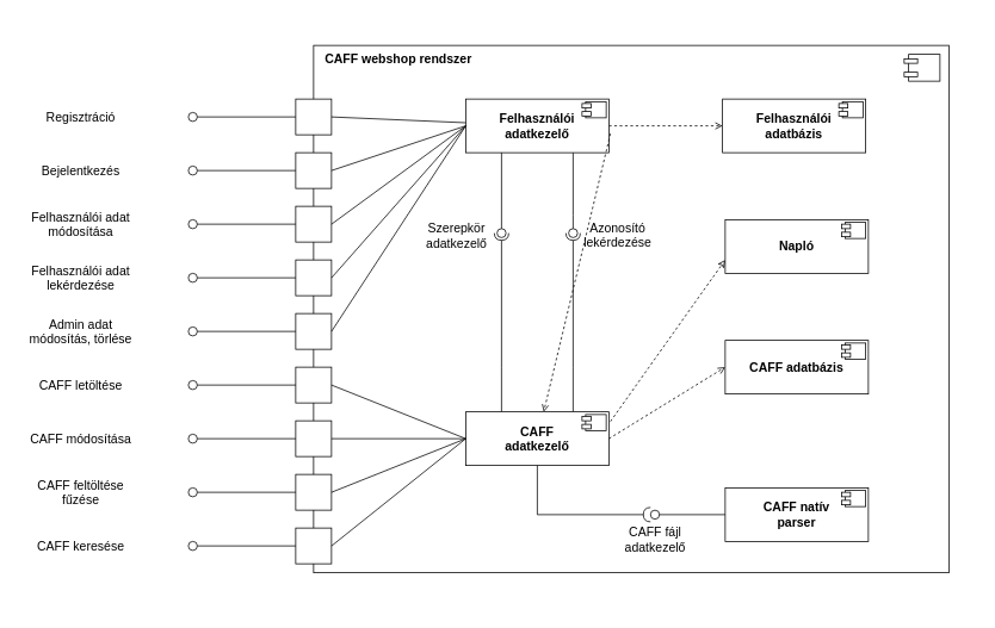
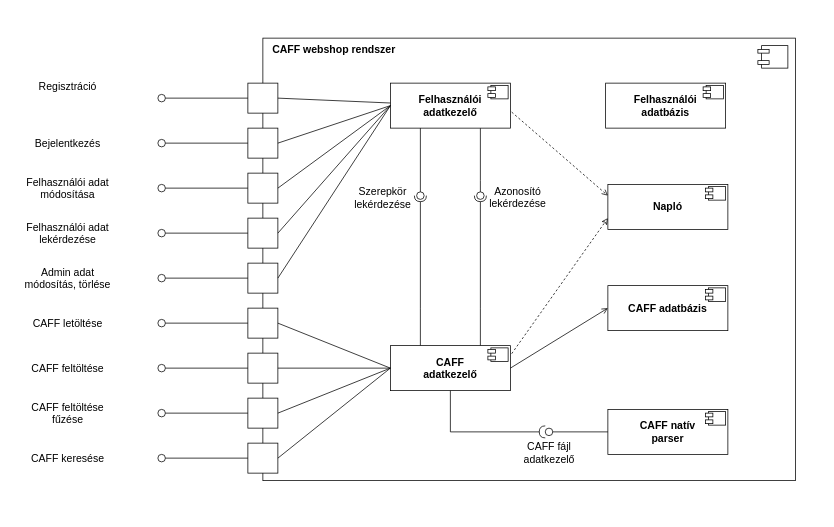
  <mxCell id="0" />
  <mxCell id="1" parent="0" />
  <mxCell id="2" value="" style="rounded=0;whiteSpace=wrap;html=1;fontSize=14;strokeColor=none;" vertex="1" parent="1"><mxGeometry x="20" y="20" width="1070" height="660" as="geometry" /></mxCell>
  <mxCell id="3" value="" style="rounded=0;whiteSpace=wrap;html=1;" vertex="1" parent="1"><mxGeometry x="350" y="50" width="710" height="590" as="geometry" /></mxCell>
  <mxCell id="4" value="&lt;b&gt;&lt;font style=&quot;font-size: 14px;&quot;&gt;CAFF webshop rendszer&lt;/font&gt;&lt;/b&gt;" style="text;html=1;strokeColor=none;fillColor=none;align=center;verticalAlign=middle;whiteSpace=wrap;rounded=0;" vertex="1" parent="1"><mxGeometry x="350" y="50" width="190" height="30" as="geometry" /></mxCell>
  <mxCell id="5" value="" style="whiteSpace=wrap;html=1;aspect=fixed;fontSize=14;" vertex="1" parent="1"><mxGeometry x="330" y="110" width="40" height="40" as="geometry" /></mxCell>
  <mxCell id="6" value="" style="ellipse;whiteSpace=wrap;html=1;aspect=fixed;fontSize=14;" vertex="1" parent="1"><mxGeometry x="210" y="125" width="10" height="10" as="geometry" /></mxCell>
  <mxCell id="7" value="" style="endArrow=none;html=1;rounded=0;fontSize=14;entryX=0;entryY=0.5;entryDx=0;entryDy=0;exitX=1;exitY=0.5;exitDx=0;exitDy=0;" edge="1" parent="1" source="6" target="5"><mxGeometry width="50" height="50" relative="1" as="geometry"><mxPoint x="250" y="450" as="sourcePoint" /><mxPoint x="300" y="400" as="targetPoint" /></mxGeometry></mxCell>
  <mxCell id="8" value="" style="whiteSpace=wrap;html=1;aspect=fixed;fontSize=14;" vertex="1" parent="1"><mxGeometry x="330" y="170" width="40" height="40" as="geometry" /></mxCell>
  <mxCell id="9" value="" style="ellipse;whiteSpace=wrap;html=1;aspect=fixed;fontSize=14;" vertex="1" parent="1"><mxGeometry x="210" y="185" width="10" height="10" as="geometry" /></mxCell>
  <mxCell id="10" value="" style="endArrow=none;html=1;rounded=0;fontSize=14;entryX=0;entryY=0.5;entryDx=0;entryDy=0;exitX=1;exitY=0.5;exitDx=0;exitDy=0;" edge="1" parent="1" source="9" target="8"><mxGeometry width="50" height="50" relative="1" as="geometry"><mxPoint x="250" y="510" as="sourcePoint" /><mxPoint x="300" y="460" as="targetPoint" /></mxGeometry></mxCell>
  <mxCell id="11" value="" style="whiteSpace=wrap;html=1;aspect=fixed;fontSize=14;" vertex="1" parent="1"><mxGeometry x="330" y="230" width="40" height="40" as="geometry" /></mxCell>
  <mxCell id="12" value="" style="ellipse;whiteSpace=wrap;html=1;aspect=fixed;fontSize=14;" vertex="1" parent="1"><mxGeometry x="210" y="245" width="10" height="10" as="geometry" /></mxCell>
  <mxCell id="13" value="" style="endArrow=none;html=1;rounded=0;fontSize=14;entryX=0;entryY=0.5;entryDx=0;entryDy=0;exitX=1;exitY=0.5;exitDx=0;exitDy=0;" edge="1" parent="1" source="12" target="11"><mxGeometry width="50" height="50" relative="1" as="geometry"><mxPoint x="250" y="570" as="sourcePoint" /><mxPoint x="300" y="520" as="targetPoint" /></mxGeometry></mxCell>
  <mxCell id="14" value="" style="whiteSpace=wrap;html=1;aspect=fixed;fontSize=14;" vertex="1" parent="1"><mxGeometry x="330" y="290" width="40" height="40" as="geometry" /></mxCell>
  <mxCell id="15" value="" style="ellipse;whiteSpace=wrap;html=1;aspect=fixed;fontSize=14;" vertex="1" parent="1"><mxGeometry x="210" y="305" width="10" height="10" as="geometry" /></mxCell>
  <mxCell id="16" value="" style="endArrow=none;html=1;rounded=0;fontSize=14;entryX=0;entryY=0.5;entryDx=0;entryDy=0;exitX=1;exitY=0.5;exitDx=0;exitDy=0;" edge="1" parent="1" source="15" target="14"><mxGeometry width="50" height="50" relative="1" as="geometry"><mxPoint x="250" y="630" as="sourcePoint" /><mxPoint x="300" y="580" as="targetPoint" /></mxGeometry></mxCell>
  <mxCell id="17" value="" style="whiteSpace=wrap;html=1;aspect=fixed;fontSize=14;" vertex="1" parent="1"><mxGeometry x="330" y="350" width="40" height="40" as="geometry" /></mxCell>
  <mxCell id="18" value="" style="ellipse;whiteSpace=wrap;html=1;aspect=fixed;fontSize=14;" vertex="1" parent="1"><mxGeometry x="210" y="365" width="10" height="10" as="geometry" /></mxCell>
  <mxCell id="19" value="" style="endArrow=none;html=1;rounded=0;fontSize=14;entryX=0;entryY=0.5;entryDx=0;entryDy=0;exitX=1;exitY=0.5;exitDx=0;exitDy=0;" edge="1" parent="1" source="18" target="17"><mxGeometry width="50" height="50" relative="1" as="geometry"><mxPoint x="250" y="690" as="sourcePoint" /><mxPoint x="300" y="640" as="targetPoint" /></mxGeometry></mxCell>
  <mxCell id="20" value="" style="whiteSpace=wrap;html=1;aspect=fixed;fontSize=14;" vertex="1" parent="1"><mxGeometry x="330" y="410" width="40" height="40" as="geometry" /></mxCell>
  <mxCell id="21" value="" style="ellipse;whiteSpace=wrap;html=1;aspect=fixed;fontSize=14;" vertex="1" parent="1"><mxGeometry x="210" y="425" width="10" height="10" as="geometry" /></mxCell>
  <mxCell id="22" value="" style="endArrow=none;html=1;rounded=0;fontSize=14;entryX=0;entryY=0.5;entryDx=0;entryDy=0;exitX=1;exitY=0.5;exitDx=0;exitDy=0;" edge="1" parent="1" source="21" target="20"><mxGeometry width="50" height="50" relative="1" as="geometry"><mxPoint x="250" y="750" as="sourcePoint" /><mxPoint x="300" y="700" as="targetPoint" /></mxGeometry></mxCell>
  <mxCell id="23" value="" style="whiteSpace=wrap;html=1;aspect=fixed;fontSize=14;" vertex="1" parent="1"><mxGeometry x="330" y="470" width="40" height="40" as="geometry" /></mxCell>
  <mxCell id="24" value="" style="ellipse;whiteSpace=wrap;html=1;aspect=fixed;fontSize=14;" vertex="1" parent="1"><mxGeometry x="210" y="485" width="10" height="10" as="geometry" /></mxCell>
  <mxCell id="25" value="" style="endArrow=none;html=1;rounded=0;fontSize=14;entryX=0;entryY=0.5;entryDx=0;entryDy=0;exitX=1;exitY=0.5;exitDx=0;exitDy=0;" edge="1" parent="1" source="24" target="23"><mxGeometry width="50" height="50" relative="1" as="geometry"><mxPoint x="250" y="810" as="sourcePoint" /><mxPoint x="300" y="760" as="targetPoint" /></mxGeometry></mxCell>
  <mxCell id="26" value="" style="whiteSpace=wrap;html=1;aspect=fixed;fontSize=14;" vertex="1" parent="1"><mxGeometry x="330" y="530" width="40" height="40" as="geometry" /></mxCell>
  <mxCell id="27" value="" style="ellipse;whiteSpace=wrap;html=1;aspect=fixed;fontSize=14;" vertex="1" parent="1"><mxGeometry x="210" y="545" width="10" height="10" as="geometry" /></mxCell>
  <mxCell id="28" value="" style="endArrow=none;html=1;rounded=0;fontSize=14;entryX=0;entryY=0.5;entryDx=0;entryDy=0;exitX=1;exitY=0.5;exitDx=0;exitDy=0;" edge="1" parent="1" source="27" target="26"><mxGeometry width="50" height="50" relative="1" as="geometry"><mxPoint x="250" y="870" as="sourcePoint" /><mxPoint x="300" y="820" as="targetPoint" /></mxGeometry></mxCell>
  <mxCell id="29" value="" style="whiteSpace=wrap;html=1;aspect=fixed;fontSize=14;" vertex="1" parent="1"><mxGeometry x="330" y="590" width="40" height="40" as="geometry" /></mxCell>
  <mxCell id="30" value="" style="ellipse;whiteSpace=wrap;html=1;aspect=fixed;fontSize=14;" vertex="1" parent="1"><mxGeometry x="210" y="605" width="10" height="10" as="geometry" /></mxCell>
  <mxCell id="31" value="" style="endArrow=none;html=1;rounded=0;fontSize=14;entryX=0;entryY=0.5;entryDx=0;entryDy=0;exitX=1;exitY=0.5;exitDx=0;exitDy=0;" edge="1" parent="1" source="30" target="29"><mxGeometry width="50" height="50" relative="1" as="geometry"><mxPoint x="250" y="930" as="sourcePoint" /><mxPoint x="300" y="880" as="targetPoint" /></mxGeometry></mxCell>
- <mxCell id="32" value="Regisztráció" style="text;html=1;strokeColor=none;fillColor=none;align=center;verticalAlign=middle;whiteSpace=wrap;rounded=0;fontSize=14;" vertex="1" parent="1"><mxGeometry x="60" y="115" width="60" height="30" as="geometry" /></mxCell>
+ <mxCell id="32" value="Regisztráció" style="text;html=1;strokeColor=none;fillColor=none;align=center;verticalAlign=middle;whiteSpace=wrap;rounded=0;fontSize=14;" vertex="1" parent="1"><mxGeometry x="60" y="100" width="60" height="30" as="geometry" /></mxCell>
  <mxCell id="33" value="Bejelentkezés" style="text;html=1;strokeColor=none;fillColor=none;align=center;verticalAlign=middle;whiteSpace=wrap;rounded=0;fontSize=14;" vertex="1" parent="1"><mxGeometry x="60" y="175" width="60" height="30" as="geometry" /></mxCell>
  <mxCell id="34" value="Felhasználói adat módosítása" style="text;html=1;strokeColor=none;fillColor=none;align=center;verticalAlign=middle;whiteSpace=wrap;rounded=0;fontSize=14;" vertex="1" parent="1"><mxGeometry x="30" y="227.5" width="120" height="45" as="geometry" /></mxCell>
  <mxCell id="35" value="Felhasználói adat lekérdezése" style="text;html=1;strokeColor=none;fillColor=none;align=center;verticalAlign=middle;whiteSpace=wrap;rounded=0;fontSize=14;" vertex="1" parent="1"><mxGeometry x="30" y="287.5" width="120" height="45" as="geometry" /></mxCell>
  <mxCell id="36" value="Admin adat módosítás, törlése" style="text;html=1;strokeColor=none;fillColor=none;align=center;verticalAlign=middle;whiteSpace=wrap;rounded=0;fontSize=14;" vertex="1" parent="1"><mxGeometry x="30" y="347.5" width="120" height="45" as="geometry" /></mxCell>
  <mxCell id="37" value="CAFF letöltése" style="text;html=1;strokeColor=none;fillColor=none;align=center;verticalAlign=middle;whiteSpace=wrap;rounded=0;fontSize=14;" vertex="1" parent="1"><mxGeometry x="30" y="407.5" width="120" height="45" as="geometry" /></mxCell>
- <mxCell id="38" value="CAFF módosítása" style="text;html=1;strokeColor=none;fillColor=none;align=center;verticalAlign=middle;whiteSpace=wrap;rounded=0;fontSize=14;" vertex="1" parent="1"><mxGeometry x="30" y="467.5" width="120" height="45" as="geometry" /></mxCell>
+ <mxCell id="38" value="CAFF feltöltése" style="text;html=1;strokeColor=none;fillColor=none;align=center;verticalAlign=middle;whiteSpace=wrap;rounded=0;fontSize=14;" vertex="1" parent="1"><mxGeometry x="30" y="467.5" width="120" height="45" as="geometry" /></mxCell>
  <mxCell id="39" value="CAFF feltöltése fűzése" style="text;html=1;strokeColor=none;fillColor=none;align=center;verticalAlign=middle;whiteSpace=wrap;rounded=0;fontSize=14;" vertex="1" parent="1"><mxGeometry x="30" y="527.5" width="120" height="45" as="geometry" /></mxCell>
  <mxCell id="40" value="CAFF keresése" style="text;html=1;strokeColor=none;fillColor=none;align=center;verticalAlign=middle;whiteSpace=wrap;rounded=0;fontSize=14;" vertex="1" parent="1"><mxGeometry x="30" y="587.5" width="120" height="45" as="geometry" /></mxCell>
  <mxCell id="41" value="" style="rounded=0;whiteSpace=wrap;html=1;fontSize=14;" vertex="1" parent="1"><mxGeometry x="1015" y="60" width="35" height="30" as="geometry" /></mxCell>
  <mxCell id="42" value="" style="rounded=0;whiteSpace=wrap;html=1;fontSize=14;" vertex="1" parent="1"><mxGeometry x="1010" y="65" width="15" height="5" as="geometry" /></mxCell>
  <mxCell id="43" value="" style="rounded=0;whiteSpace=wrap;html=1;fontSize=14;" vertex="1" parent="1"><mxGeometry x="1010" y="80" width="15" height="5" as="geometry" /></mxCell>
- <mxCell id="44" style="edgeStyle=orthogonalEdgeStyle;rounded=0;orthogonalLoop=1;jettySize=auto;html=1;fontSize=14;endArrow=open;endFill=0;dashed=1;" edge="1" parent="1" source="46" target="64"><mxGeometry relative="1" as="geometry" /></mxCell>
  <mxCell id="45" style="edgeStyle=orthogonalEdgeStyle;rounded=0;orthogonalLoop=1;jettySize=auto;html=1;fontSize=14;endArrow=oval;endFill=0;endSize=10;" edge="1" parent="1" source="46"><mxGeometry relative="1" as="geometry"><mxPoint x="640" y="260" as="targetPoint" /><Array as="points"><mxPoint x="640" y="240" /><mxPoint x="640" y="240" /></Array></mxGeometry></mxCell>
  <mxCell id="46" value="&lt;div&gt;&lt;b&gt;Felhasználói&lt;/b&gt;&lt;/div&gt;&lt;div&gt;&lt;b&gt;adatkezelő&lt;/b&gt;&lt;/div&gt;" style="rounded=0;whiteSpace=wrap;html=1;fontSize=14;" vertex="1" parent="1"><mxGeometry x="520" y="110" width="160" height="60" as="geometry" /></mxCell>
  <mxCell id="47" value="" style="rounded=0;whiteSpace=wrap;html=1;fontSize=14;" vertex="1" parent="1"><mxGeometry x="654" y="113" width="23" height="18" as="geometry" /></mxCell>
  <mxCell id="48" value="" style="rounded=0;whiteSpace=wrap;html=1;fontSize=14;" vertex="1" parent="1"><mxGeometry x="650" y="115" width="10" height="5" as="geometry" /></mxCell>
  <mxCell id="49" value="" style="rounded=0;whiteSpace=wrap;html=1;fontSize=14;" vertex="1" parent="1"><mxGeometry x="650" y="124" width="10" height="5" as="geometry" /></mxCell>
  <mxCell id="50" value="&lt;b&gt;CAFF natív&lt;br&gt;parser&lt;/b&gt;" style="rounded=0;whiteSpace=wrap;html=1;fontSize=14;" vertex="1" parent="1"><mxGeometry x="810" y="545" width="160" height="60" as="geometry" /></mxCell>
  <mxCell id="51" value="" style="rounded=0;whiteSpace=wrap;html=1;fontSize=14;" vertex="1" parent="1"><mxGeometry x="944" y="548" width="23" height="18" as="geometry" /></mxCell>
  <mxCell id="52" value="" style="rounded=0;whiteSpace=wrap;html=1;fontSize=14;" vertex="1" parent="1"><mxGeometry x="940" y="550" width="10" height="5" as="geometry" /></mxCell>
  <mxCell id="53" value="" style="rounded=0;whiteSpace=wrap;html=1;fontSize=14;" vertex="1" parent="1"><mxGeometry x="940" y="559" width="10" height="5" as="geometry" /></mxCell>
  <mxCell id="54" style="edgeStyle=orthogonalEdgeStyle;rounded=0;orthogonalLoop=1;jettySize=auto;html=1;fontSize=14;endArrow=halfCircle;endFill=0;" edge="1" parent="1" source="56"><mxGeometry relative="1" as="geometry"><mxPoint x="560" y="260" as="targetPoint" /><Array as="points"><mxPoint x="560" y="410" /><mxPoint x="560" y="410" /></Array></mxGeometry></mxCell>
  <mxCell id="55" style="edgeStyle=orthogonalEdgeStyle;rounded=0;orthogonalLoop=1;jettySize=auto;html=1;fontSize=14;endArrow=halfCircle;endFill=0;" edge="1" parent="1" source="56"><mxGeometry relative="1" as="geometry"><mxPoint x="640" y="260" as="targetPoint" /><Array as="points"><mxPoint x="640" y="410" /><mxPoint x="640" y="410" /></Array></mxGeometry></mxCell>
  <mxCell id="56" value="&lt;div&gt;&lt;b&gt;CAFF&lt;br&gt;&lt;/b&gt;&lt;/div&gt;&lt;div&gt;&lt;b&gt;adatkezelő&lt;/b&gt;&lt;/div&gt;" style="rounded=0;whiteSpace=wrap;html=1;fontSize=14;" vertex="1" parent="1"><mxGeometry x="520" y="460" width="160" height="60" as="geometry" /></mxCell>
  <mxCell id="57" value="" style="rounded=0;whiteSpace=wrap;html=1;fontSize=14;" vertex="1" parent="1"><mxGeometry x="654" y="463" width="23" height="18" as="geometry" /></mxCell>
  <mxCell id="58" value="" style="rounded=0;whiteSpace=wrap;html=1;fontSize=14;" vertex="1" parent="1"><mxGeometry x="650" y="465" width="10" height="5" as="geometry" /></mxCell>
  <mxCell id="59" value="" style="rounded=0;whiteSpace=wrap;html=1;fontSize=14;" vertex="1" parent="1"><mxGeometry x="650" y="474" width="10" height="5" as="geometry" /></mxCell>
  <mxCell id="60" value="&lt;b&gt;Napló&lt;/b&gt;" style="rounded=0;whiteSpace=wrap;html=1;fontSize=14;" vertex="1" parent="1"><mxGeometry x="810" y="245" width="160" height="60" as="geometry" /></mxCell>
  <mxCell id="61" value="" style="rounded=0;whiteSpace=wrap;html=1;fontSize=14;" vertex="1" parent="1"><mxGeometry x="944" y="248" width="23" height="18" as="geometry" /></mxCell>
  <mxCell id="62" value="" style="rounded=0;whiteSpace=wrap;html=1;fontSize=14;" vertex="1" parent="1"><mxGeometry x="940" y="250" width="10" height="5" as="geometry" /></mxCell>
  <mxCell id="63" value="" style="rounded=0;whiteSpace=wrap;html=1;fontSize=14;" vertex="1" parent="1"><mxGeometry x="940" y="259" width="10" height="5" as="geometry" /></mxCell>
  <mxCell id="64" value="&lt;div&gt;&lt;b&gt;Felhasználói&lt;/b&gt;&lt;/div&gt;&lt;div&gt;&lt;b&gt;adatbázis&lt;/b&gt;&lt;/div&gt;" style="rounded=0;whiteSpace=wrap;html=1;fontSize=14;" vertex="1" parent="1"><mxGeometry x="807" y="110" width="160" height="60" as="geometry" /></mxCell>
  <mxCell id="65" value="" style="rounded=0;whiteSpace=wrap;html=1;fontSize=14;" vertex="1" parent="1"><mxGeometry x="941" y="113" width="23" height="18" as="geometry" /></mxCell>
  <mxCell id="66" value="" style="rounded=0;whiteSpace=wrap;html=1;fontSize=14;" vertex="1" parent="1"><mxGeometry x="937" y="115" width="10" height="5" as="geometry" /></mxCell>
  <mxCell id="67" value="" style="rounded=0;whiteSpace=wrap;html=1;fontSize=14;" vertex="1" parent="1"><mxGeometry x="937" y="124" width="10" height="5" as="geometry" /></mxCell>
  <mxCell id="68" value="&lt;b&gt;CAFF adatbázis&lt;br&gt;&lt;/b&gt;" style="rounded=0;whiteSpace=wrap;html=1;fontSize=14;" vertex="1" parent="1"><mxGeometry x="810" y="380" width="160" height="60" as="geometry" /></mxCell>
  <mxCell id="69" value="" style="rounded=0;whiteSpace=wrap;html=1;fontSize=14;" vertex="1" parent="1"><mxGeometry x="944" y="383" width="23" height="18" as="geometry" /></mxCell>
  <mxCell id="70" value="" style="rounded=0;whiteSpace=wrap;html=1;fontSize=14;" vertex="1" parent="1"><mxGeometry x="940" y="385" width="10" height="5" as="geometry" /></mxCell>
  <mxCell id="71" value="" style="rounded=0;whiteSpace=wrap;html=1;fontSize=14;" vertex="1" parent="1"><mxGeometry x="940" y="394" width="10" height="5" as="geometry" /></mxCell>
  <mxCell id="72" value="" style="ellipse;whiteSpace=wrap;html=1;aspect=fixed;fontSize=14;" vertex="1" parent="1"><mxGeometry x="726.5" y="570" width="10" height="10" as="geometry" /></mxCell>
  <mxCell id="73" value="" style="endArrow=none;html=1;rounded=0;fontSize=14;entryX=0;entryY=0.5;entryDx=0;entryDy=0;exitX=1;exitY=0.5;exitDx=0;exitDy=0;" edge="1" parent="1" source="72"><mxGeometry width="50" height="50" relative="1" as="geometry"><mxPoint x="733" y="575" as="sourcePoint" /><mxPoint x="810" y="575" as="targetPoint" /></mxGeometry></mxCell>
- <mxCell id="74" value="" style="endArrow=open;html=1;rounded=0;fontSize=14;exitX=1;exitY=0.5;exitDx=0;exitDy=0;entryX=0;entryY=0.5;entryDx=0;entryDy=0;dashed=1;endFill=0;" edge="1" parent="1" source="56" target="68"><mxGeometry width="50" height="50" relative="1" as="geometry"><mxPoint x="500" y="370" as="sourcePoint" /><mxPoint x="550" y="320" as="targetPoint" /></mxGeometry></mxCell>
+ <mxCell id="74" value="" style="endArrow=open;html=1;rounded=0;fontSize=14;exitX=1;exitY=0.5;exitDx=0;exitDy=0;entryX=0;entryY=0.5;entryDx=0;entryDy=0;dashed=0;endFill=0;" edge="1" parent="1" source="56" target="68"><mxGeometry width="50" height="50" relative="1" as="geometry"><mxPoint x="500" y="370" as="sourcePoint" /><mxPoint x="550" y="320" as="targetPoint" /></mxGeometry></mxCell>
  <mxCell id="75" value="" style="endArrow=halfCircle;html=1;rounded=0;fontSize=14;exitX=0.5;exitY=1;exitDx=0;exitDy=0;entryX=0;entryY=0.5;entryDx=0;entryDy=0;endFill=0;" edge="1" parent="1" source="56" target="72"><mxGeometry width="50" height="50" relative="1" as="geometry"><mxPoint x="670" y="580" as="sourcePoint" /><mxPoint x="720" y="530" as="targetPoint" /><Array as="points"><mxPoint x="600" y="575" /></Array></mxGeometry></mxCell>
- <mxCell id="76" value="" style="endArrow=open;html=1;rounded=0;dashed=1;fontSize=14;exitX=1.011;exitY=0.644;exitDx=0;exitDy=0;exitPerimeter=0;endFill=0;" edge="1" parent="1" source="46" target="56"><mxGeometry width="50" height="50" relative="1" as="geometry"><mxPoint x="600" y="390" as="sourcePoint" /><mxPoint x="650" y="340" as="targetPoint" /></mxGeometry></mxCell>
+ <mxCell id="76" value="" style="endArrow=open;html=1;rounded=0;dashed=1;fontSize=14;exitX=1.011;exitY=0.644;exitDx=0;exitDy=0;exitPerimeter=0;entryX=0;entryY=0.25;entryDx=0;entryDy=0;endFill=0;" edge="1" parent="1" source="46" target="60"><mxGeometry width="50" height="50" relative="1" as="geometry"><mxPoint x="600" y="390" as="sourcePoint" /><mxPoint x="650" y="340" as="targetPoint" /></mxGeometry></mxCell>
  <mxCell id="77" value="" style="endArrow=classic;html=1;rounded=0;dashed=1;fontSize=14;exitX=1.011;exitY=0.179;exitDx=0;exitDy=0;exitPerimeter=0;entryX=0;entryY=0.75;entryDx=0;entryDy=0;endFill=0;" edge="1" parent="1" source="56" target="60"><mxGeometry width="50" height="50" relative="1" as="geometry"><mxPoint x="600" y="390" as="sourcePoint" /><mxPoint x="650" y="340" as="targetPoint" /></mxGeometry></mxCell>
  <mxCell id="78" value="" style="endArrow=oval;html=1;rounded=0;fontSize=14;exitX=0.25;exitY=1;exitDx=0;exitDy=0;endFill=0;endSize=10;" edge="1" parent="1" source="46"><mxGeometry width="50" height="50" relative="1" as="geometry"><mxPoint x="600" y="410" as="sourcePoint" /><mxPoint x="560" y="260" as="targetPoint" /><Array as="points" /></mxGeometry></mxCell>
  <mxCell id="79" value="CAFF fájl adatkezelő" style="text;html=1;strokeColor=none;fillColor=none;align=center;verticalAlign=middle;whiteSpace=wrap;rounded=0;fontSize=14;" vertex="1" parent="1"><mxGeometry x="686.5" y="587.5" width="90" height="30" as="geometry" /></mxCell>
- <mxCell id="80" value="Szerepkör adatkezelő" style="text;html=1;strokeColor=none;fillColor=none;align=center;verticalAlign=middle;whiteSpace=wrap;rounded=0;fontSize=14;" vertex="1" parent="1"><mxGeometry x="480" y="248" width="60" height="30" as="geometry" /></mxCell>
+ <mxCell id="80" value="Szerepkör lekérdezése" style="text;html=1;strokeColor=none;fillColor=none;align=center;verticalAlign=middle;whiteSpace=wrap;rounded=0;fontSize=14;" vertex="1" parent="1"><mxGeometry x="480" y="248" width="60" height="30" as="geometry" /></mxCell>
  <mxCell id="81" value="Azonosító lekérdezése" style="text;html=1;strokeColor=none;fillColor=none;align=center;verticalAlign=middle;whiteSpace=wrap;rounded=0;fontSize=14;" vertex="1" parent="1"><mxGeometry x="660" y="246.5" width="60" height="30" as="geometry" /></mxCell>
  <mxCell id="82" value="" style="endArrow=none;html=1;rounded=0;fontSize=14;endSize=10;exitX=1;exitY=0.5;exitDx=0;exitDy=0;" edge="1" parent="1" source="5" target="46"><mxGeometry width="50" height="50" relative="1" as="geometry"><mxPoint x="650" y="470" as="sourcePoint" /><mxPoint x="700" y="420" as="targetPoint" /></mxGeometry></mxCell>
  <mxCell id="83" value="" style="endArrow=none;html=1;rounded=0;fontSize=14;endSize=10;exitX=1;exitY=0.5;exitDx=0;exitDy=0;entryX=0;entryY=0.5;entryDx=0;entryDy=0;" edge="1" parent="1" source="8" target="46"><mxGeometry width="50" height="50" relative="1" as="geometry"><mxPoint x="650" y="470" as="sourcePoint" /><mxPoint x="700" y="420" as="targetPoint" /></mxGeometry></mxCell>
  <mxCell id="84" value="" style="endArrow=none;html=1;rounded=0;fontSize=14;endSize=10;exitX=1;exitY=0.5;exitDx=0;exitDy=0;entryX=0;entryY=0.5;entryDx=0;entryDy=0;" edge="1" parent="1" source="11" target="46"><mxGeometry width="50" height="50" relative="1" as="geometry"><mxPoint x="650" y="470" as="sourcePoint" /><mxPoint x="700" y="420" as="targetPoint" /></mxGeometry></mxCell>
  <mxCell id="85" value="" style="endArrow=none;html=1;rounded=0;fontSize=14;endSize=10;exitX=1;exitY=0.5;exitDx=0;exitDy=0;entryX=0;entryY=0.5;entryDx=0;entryDy=0;" edge="1" parent="1" source="14" target="46"><mxGeometry width="50" height="50" relative="1" as="geometry"><mxPoint x="650" y="470" as="sourcePoint" /><mxPoint x="700" y="420" as="targetPoint" /></mxGeometry></mxCell>
  <mxCell id="86" value="" style="endArrow=none;html=1;rounded=0;fontSize=14;endSize=10;exitX=1;exitY=0.5;exitDx=0;exitDy=0;entryX=0;entryY=0.5;entryDx=0;entryDy=0;" edge="1" parent="1" source="17" target="46"><mxGeometry width="50" height="50" relative="1" as="geometry"><mxPoint x="650" y="470" as="sourcePoint" /><mxPoint x="700" y="420" as="targetPoint" /></mxGeometry></mxCell>
  <mxCell id="87" value="" style="endArrow=none;html=1;rounded=0;fontSize=14;endSize=10;exitX=1;exitY=0.5;exitDx=0;exitDy=0;entryX=0;entryY=0.5;entryDx=0;entryDy=0;" edge="1" parent="1" source="20" target="56"><mxGeometry width="50" height="50" relative="1" as="geometry"><mxPoint x="650" y="470" as="sourcePoint" /><mxPoint x="700" y="420" as="targetPoint" /></mxGeometry></mxCell>
  <mxCell id="88" value="" style="endArrow=none;html=1;rounded=0;fontSize=14;endSize=10;exitX=1;exitY=0.5;exitDx=0;exitDy=0;entryX=0;entryY=0.5;entryDx=0;entryDy=0;" edge="1" parent="1" source="23" target="56"><mxGeometry width="50" height="50" relative="1" as="geometry"><mxPoint x="650" y="470" as="sourcePoint" /><mxPoint x="700" y="420" as="targetPoint" /></mxGeometry></mxCell>
  <mxCell id="89" value="" style="endArrow=none;html=1;rounded=0;fontSize=14;endSize=10;exitX=1;exitY=0.5;exitDx=0;exitDy=0;entryX=0;entryY=0.5;entryDx=0;entryDy=0;" edge="1" parent="1" source="26" target="56"><mxGeometry width="50" height="50" relative="1" as="geometry"><mxPoint x="650" y="470" as="sourcePoint" /><mxPoint x="700" y="420" as="targetPoint" /></mxGeometry></mxCell>
  <mxCell id="90" value="" style="endArrow=none;html=1;rounded=0;fontSize=14;endSize=10;exitX=1;exitY=0.5;exitDx=0;exitDy=0;entryX=0;entryY=0.5;entryDx=0;entryDy=0;" edge="1" parent="1" source="29" target="56"><mxGeometry width="50" height="50" relative="1" as="geometry"><mxPoint x="650" y="470" as="sourcePoint" /><mxPoint x="700" y="420" as="targetPoint" /></mxGeometry></mxCell>
